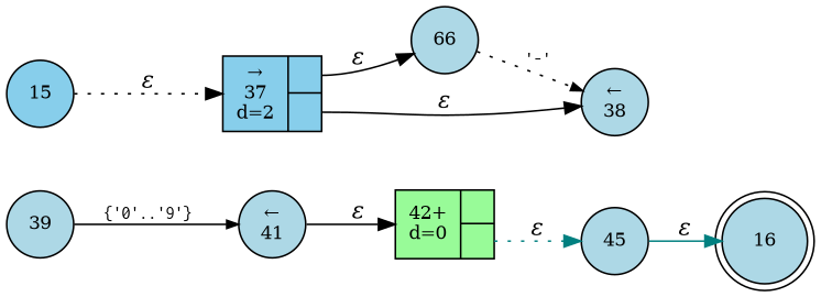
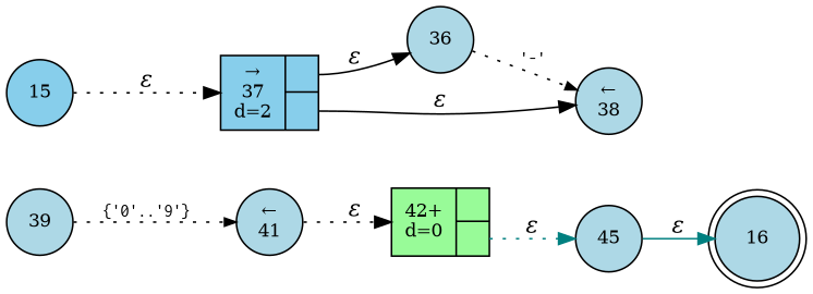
  digraph {
    rankdir=LR
    node [fillcolor=lightblue fixedsize=true fontsize=11 shape=circle style=filled peripheries=1]
    edge [color=black fontname="Times-Italic" style=solid]
    n1 [label=16 shape=doublecircle width=.6 peripheries=""]
-   n2 [label=66 width=.55]
+   n2 [label=36 width=.55]
    n3 [label="&larr;\n38" width=.55]
    n4 [fillcolor=skyblue fixedsize=false label="{&rarr;\n37\nd=2|{<p0>|<p1>}}" shape=record]
    n5 [label=39 width=.55]
    n6 [label="&larr;\n41" width=.55]
    n7 [fillcolor=palegreen fixedsize=false label="{42+\nd=0|{<p0>|<p1>}}" shape=record]
    n8 [label=45 width=.55]
    n9 [fillcolor=skyblue label=15 width=.55]
    n2 -> n3 [arrowhead=normal arrowsize=.7 fontname=Courier fontsize=11 label="'-'" style=dotted]
    n4 -> n2 [label="&epsilon;" tailport=p0]
    n4 -> n3 [label="&epsilon;" tailport=p1]
-   n5 -> n6 [arrowhead=normal arrowsize=.7 fontname=Courier fontsize=11 label="{'0'..'9'}"]
-   n6 -> n7 [label="&epsilon;"]
+   n5 -> n6 [arrowhead=normal arrowsize=.7 fontname=Courier fontsize=11 label="{'0'..'9'}" style=dotted]
+   n6 -> n7 [label="&epsilon;" style=dotted]
    n7 -> n8 [color=teal label="&epsilon;" style=dotted tailport=p1]
    n8 -> n1 [color=teal label="&epsilon;"]
    n9 -> n4 [label="&epsilon;" style=dotted]
  }
